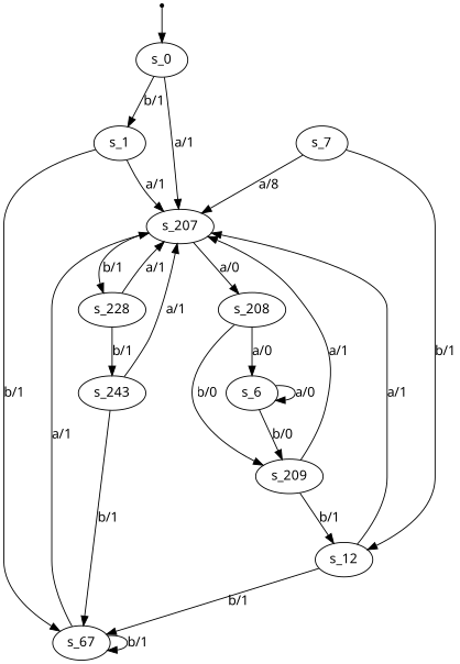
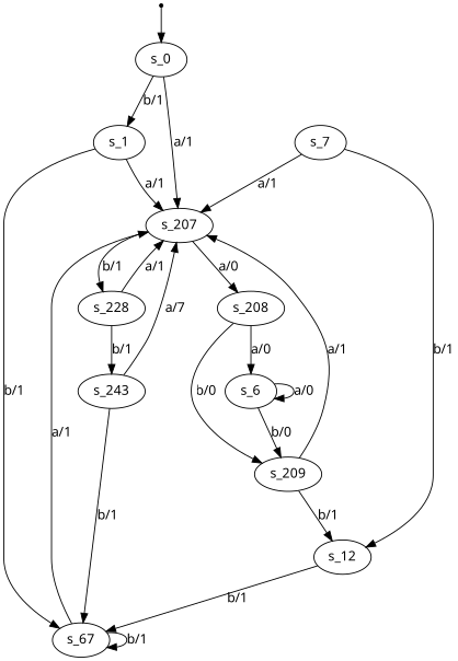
  digraph {
    fontname="Noto Sans"
    node [fontname="Noto Sans"]
    edge [fontname="Noto Sans"]
    s_0 [root=true]
    s_1
    s_207
    s_67
    s_228
    s_208
    s_243
    s_6
    s_209
    s_12
    s_7
    qi [shape=point]
    s_0 -> s_1 [label="b/1"]
    s_0 -> s_207 [label="a/1"]
    s_1 -> s_207 [label="a/1"]
    s_1 -> s_67 [label="b/1"]
    s_207 -> s_228 [label="b/1"]
    s_207 -> s_208 [label="a/0"]
    s_67 -> s_207 [label="a/1"]
    s_67 -> s_67 [label="b/1"]
    s_228 -> s_207 [label="a/1"]
    s_228 -> s_243 [label="b/1"]
    s_208 -> s_6 [label="a/0"]
    s_208 -> s_209 [label="b/0"]
-   s_243 -> s_207 [label="a/1"]
+   s_243 -> s_207 [label="a/7"]
    s_243 -> s_67 [label="b/1"]
    s_6 -> s_6 [label="a/0"]
    s_6 -> s_209 [label="b/0"]
    s_209 -> s_207 [label="a/1"]
    s_209 -> s_12 [label="b/1"]
-   s_12 -> s_207 [label="a/1"]
    s_12 -> s_67 [label="b/1"]
-   s_7 -> s_207 [label="a/8"]
+   s_7 -> s_207 [label="a/1"]
    s_7 -> s_12 [label="b/1"]
    qi -> s_0
  }
